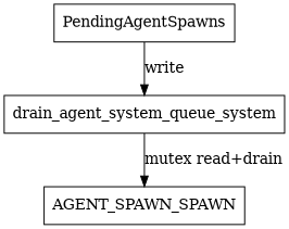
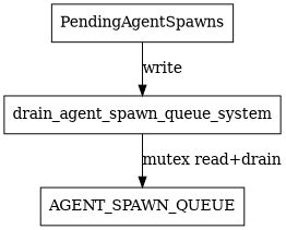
  digraph {
    node [shape=box]
-   drain_agent_spawn_queue_system [label=drain_agent_system_queue_system]
-   AGENT_SPAWN_QUEUE [label=AGENT_SPAWN_SPAWN]
+   drain_agent_spawn_queue_system
+   AGENT_SPAWN_QUEUE
    PendingAgentSpawns
    drain_agent_spawn_queue_system -> AGENT_SPAWN_QUEUE [label="mutex read+drain"]
    PendingAgentSpawns -> drain_agent_spawn_queue_system [label=write]
  }
